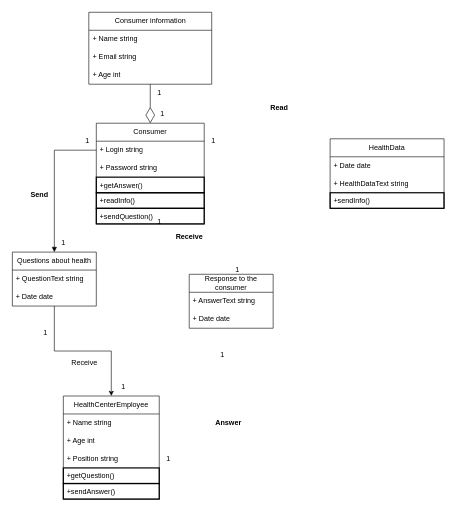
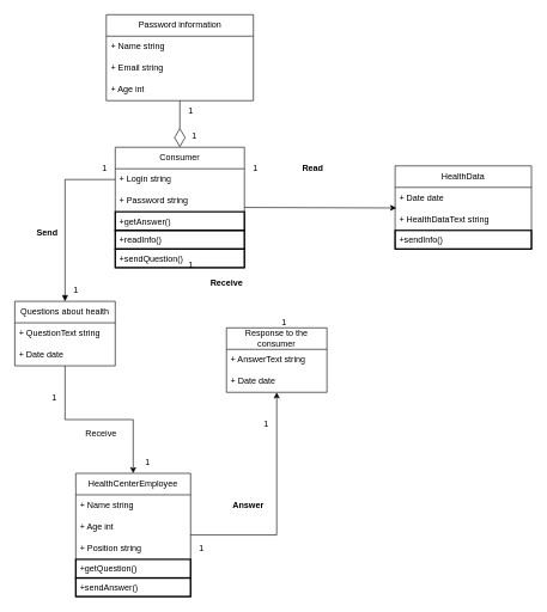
  <mxCell id="0" />
  <mxCell id="1" parent="0" />
  <mxCell id="2" value="HealthData" style="swimlane;fontStyle=0;childLayout=stackLayout;horizontal=1;startSize=30;horizontalStack=0;resizeParent=1;resizeParentMax=0;resizeLast=0;collapsible=1;marginBottom=0;whiteSpace=wrap;html=1;" parent="1" vertex="1"><mxGeometry x="550" y="231" width="190" height="116" as="geometry" /></mxCell>
  <mxCell id="3" value="+ Date date" style="text;strokeColor=none;fillColor=none;align=left;verticalAlign=middle;spacingLeft=4;spacingRight=4;overflow=hidden;points=[[0,0.5],[1,0.5]];portConstraint=eastwest;rotatable=0;whiteSpace=wrap;html=1;" parent="2" vertex="1"><mxGeometry y="30" width="190" height="30" as="geometry" /></mxCell>
  <mxCell id="4" value="+ HealthDataText string" style="text;strokeColor=none;fillColor=none;align=left;verticalAlign=middle;spacingLeft=4;spacingRight=4;overflow=hidden;points=[[0,0.5],[1,0.5]];portConstraint=eastwest;rotatable=0;whiteSpace=wrap;html=1;" parent="2" vertex="1"><mxGeometry y="60" width="190" height="30" as="geometry" /></mxCell>
  <mxCell id="5" value="+sendInfo()" style="text;strokeColor=default;fillColor=none;align=left;verticalAlign=top;spacingLeft=4;spacingRight=4;overflow=hidden;rotatable=0;points=[[0,0.5],[1,0.5]];portConstraint=eastwest;whiteSpace=wrap;html=1;strokeWidth=2;" parent="2" vertex="1"><mxGeometry y="90" width="190" height="26" as="geometry" /></mxCell>
  <mxCell id="6" value="Consumer" style="swimlane;fontStyle=0;childLayout=stackLayout;horizontal=1;startSize=30;horizontalStack=0;resizeParent=1;resizeParentMax=0;resizeLast=0;collapsible=1;marginBottom=0;whiteSpace=wrap;html=1;" parent="1" vertex="1"><mxGeometry x="160" y="205" width="180" height="168" as="geometry" /></mxCell>
  <mxCell id="7" value="+ Login string " style="text;strokeColor=none;fillColor=none;align=left;verticalAlign=middle;spacingLeft=4;spacingRight=4;overflow=hidden;points=[[0,0.5],[1,0.5]];portConstraint=eastwest;rotatable=0;whiteSpace=wrap;html=1;" parent="6" vertex="1"><mxGeometry y="30" width="180" height="30" as="geometry" /></mxCell>
  <mxCell id="8" value="+ Password string" style="text;strokeColor=none;fillColor=none;align=left;verticalAlign=middle;spacingLeft=4;spacingRight=4;overflow=hidden;points=[[0,0.5],[1,0.5]];portConstraint=eastwest;rotatable=0;whiteSpace=wrap;html=1;" parent="6" vertex="1"><mxGeometry y="60" width="180" height="30" as="geometry" /></mxCell>
  <mxCell id="9" value="+getAnswer()" style="text;strokeColor=default;fillColor=none;align=left;verticalAlign=top;spacingLeft=4;spacingRight=4;overflow=hidden;rotatable=0;points=[[0,0.5],[1,0.5]];portConstraint=eastwest;whiteSpace=wrap;html=1;strokeWidth=2;" parent="6" vertex="1"><mxGeometry y="90" width="180" height="26" as="geometry" /></mxCell>
  <mxCell id="10" value="+readInfo()" style="text;strokeColor=default;fillColor=none;align=left;verticalAlign=top;spacingLeft=4;spacingRight=4;overflow=hidden;rotatable=0;points=[[0,0.5],[1,0.5]];portConstraint=eastwest;whiteSpace=wrap;html=1;strokeWidth=2;" parent="6" vertex="1"><mxGeometry y="116" width="180" height="26" as="geometry" /></mxCell>
  <mxCell id="11" value="+sendQuestion()" style="text;strokeColor=default;fillColor=none;align=left;verticalAlign=top;spacingLeft=4;spacingRight=4;overflow=hidden;rotatable=0;points=[[0,0.5],[1,0.5]];portConstraint=eastwest;whiteSpace=wrap;html=1;strokeWidth=2;" parent="6" vertex="1"><mxGeometry y="142" width="180" height="26" as="geometry" /></mxCell>
- <mxCell id="12" value="&lt;font style=&quot;vertical-align: inherit;&quot;&gt;&lt;font style=&quot;vertical-align: inherit;&quot;&gt;Consumer information&lt;/font&gt;&lt;/font&gt;" style="swimlane;fontStyle=0;childLayout=stackLayout;horizontal=1;startSize=30;horizontalStack=0;resizeParent=1;resizeParentMax=0;resizeLast=0;collapsible=1;marginBottom=0;whiteSpace=wrap;html=1;" parent="1" vertex="1"><mxGeometry x="147.5" y="20" width="205" height="120" as="geometry" /></mxCell>
+ <mxCell id="12" value="&lt;font style=&quot;vertical-align: inherit;&quot;&gt;&lt;font style=&quot;vertical-align: inherit;&quot;&gt;Password information&lt;/font&gt;&lt;/font&gt;" style="swimlane;fontStyle=0;childLayout=stackLayout;horizontal=1;startSize=30;horizontalStack=0;resizeParent=1;resizeParentMax=0;resizeLast=0;collapsible=1;marginBottom=0;whiteSpace=wrap;html=1;" parent="1" vertex="1"><mxGeometry x="147.5" y="20" width="205" height="120" as="geometry" /></mxCell>
  <mxCell id="13" value="+ Name string" style="text;strokeColor=none;fillColor=none;align=left;verticalAlign=middle;spacingLeft=4;spacingRight=4;overflow=hidden;points=[[0,0.5],[1,0.5]];portConstraint=eastwest;rotatable=0;whiteSpace=wrap;html=1;" parent="12" vertex="1"><mxGeometry y="30" width="205" height="30" as="geometry" /></mxCell>
  <mxCell id="14" value="+ Email string" style="text;strokeColor=none;fillColor=none;align=left;verticalAlign=middle;spacingLeft=4;spacingRight=4;overflow=hidden;points=[[0,0.5],[1,0.5]];portConstraint=eastwest;rotatable=0;whiteSpace=wrap;html=1;" parent="12" vertex="1"><mxGeometry y="60" width="205" height="30" as="geometry" /></mxCell>
  <mxCell id="15" value="+ Age int" style="text;strokeColor=none;fillColor=none;align=left;verticalAlign=middle;spacingLeft=4;spacingRight=4;overflow=hidden;points=[[0,0.5],[1,0.5]];portConstraint=eastwest;rotatable=0;whiteSpace=wrap;html=1;" parent="12" vertex="1"><mxGeometry y="90" width="205" height="30" as="geometry" /></mxCell>
+ <mxCell id="16" style="edgeStyle=orthogonalEdgeStyle;rounded=0;orthogonalLoop=1;jettySize=auto;html=1;exitX=1;exitY=0.5;exitDx=0;exitDy=0;entryX=0.5;entryY=1;entryDx=0;entryDy=0;" parent="1" source="17" target="27" edge="1"><mxGeometry relative="1" as="geometry" /></mxCell>
  <mxCell id="17" value="HealthCenterEmployee" style="swimlane;fontStyle=0;childLayout=stackLayout;horizontal=1;startSize=30;horizontalStack=0;resizeParent=1;resizeParentMax=0;resizeLast=0;collapsible=1;marginBottom=0;whiteSpace=wrap;html=1;" parent="1" vertex="1"><mxGeometry x="105" y="660" width="160" height="172" as="geometry" /></mxCell>
  <mxCell id="18" value="+ Name string" style="text;strokeColor=none;fillColor=none;align=left;verticalAlign=middle;spacingLeft=4;spacingRight=4;overflow=hidden;points=[[0,0.5],[1,0.5]];portConstraint=eastwest;rotatable=0;whiteSpace=wrap;html=1;" parent="17" vertex="1"><mxGeometry y="30" width="160" height="30" as="geometry" /></mxCell>
  <mxCell id="19" value="+ Age int" style="text;strokeColor=none;fillColor=none;align=left;verticalAlign=middle;spacingLeft=4;spacingRight=4;overflow=hidden;points=[[0,0.5],[1,0.5]];portConstraint=eastwest;rotatable=0;whiteSpace=wrap;html=1;" parent="17" vertex="1"><mxGeometry y="60" width="160" height="30" as="geometry" /></mxCell>
  <mxCell id="20" value="+ Position string" style="text;strokeColor=none;fillColor=none;align=left;verticalAlign=middle;spacingLeft=4;spacingRight=4;overflow=hidden;points=[[0,0.5],[1,0.5]];portConstraint=eastwest;rotatable=0;whiteSpace=wrap;html=1;" parent="17" vertex="1"><mxGeometry y="90" width="160" height="30" as="geometry" /></mxCell>
  <mxCell id="21" value="+getQuestion()" style="text;strokeColor=default;fillColor=none;align=left;verticalAlign=top;spacingLeft=4;spacingRight=4;overflow=hidden;rotatable=0;points=[[0,0.5],[1,0.5]];portConstraint=eastwest;whiteSpace=wrap;html=1;strokeWidth=2;" parent="17" vertex="1"><mxGeometry y="120" width="160" height="26" as="geometry" /></mxCell>
  <mxCell id="22" value="+sendAnswer()" style="text;strokeColor=default;fillColor=none;align=left;verticalAlign=top;spacingLeft=4;spacingRight=4;overflow=hidden;rotatable=0;points=[[0,0.5],[1,0.5]];portConstraint=eastwest;whiteSpace=wrap;html=1;strokeWidth=2;" parent="17" vertex="1"><mxGeometry y="146" width="160" height="26" as="geometry" /></mxCell>
  <mxCell id="23" style="edgeStyle=orthogonalEdgeStyle;rounded=0;orthogonalLoop=1;jettySize=auto;html=1;entryX=0.5;entryY=0;entryDx=0;entryDy=0;" parent="1" source="24" target="17" edge="1"><mxGeometry relative="1" as="geometry" /></mxCell>
  <mxCell id="24" value="Questions about health" style="swimlane;fontStyle=0;childLayout=stackLayout;horizontal=1;startSize=30;horizontalStack=0;resizeParent=1;resizeParentMax=0;resizeLast=0;collapsible=1;marginBottom=0;whiteSpace=wrap;html=1;" parent="1" vertex="1"><mxGeometry x="20" y="420" width="140" height="90" as="geometry" /></mxCell>
  <mxCell id="25" value="+ QuestionText string" style="text;strokeColor=none;fillColor=none;align=left;verticalAlign=middle;spacingLeft=4;spacingRight=4;overflow=hidden;points=[[0,0.5],[1,0.5]];portConstraint=eastwest;rotatable=0;whiteSpace=wrap;html=1;" parent="24" vertex="1"><mxGeometry y="30" width="140" height="30" as="geometry" /></mxCell>
  <mxCell id="26" value="+ Date date" style="text;strokeColor=none;fillColor=none;align=left;verticalAlign=middle;spacingLeft=4;spacingRight=4;overflow=hidden;points=[[0,0.5],[1,0.5]];portConstraint=eastwest;rotatable=0;whiteSpace=wrap;html=1;" parent="24" vertex="1"><mxGeometry y="60" width="140" height="30" as="geometry" /></mxCell>
  <mxCell id="27" value="Response to the consumer" style="swimlane;fontStyle=0;childLayout=stackLayout;horizontal=1;startSize=30;horizontalStack=0;resizeParent=1;resizeParentMax=0;resizeLast=0;collapsible=1;marginBottom=0;whiteSpace=wrap;html=1;" parent="1" vertex="1"><mxGeometry x="315" y="457" width="140" height="90" as="geometry" /></mxCell>
  <mxCell id="28" value="+ AnswerText string" style="text;strokeColor=none;fillColor=none;align=left;verticalAlign=middle;spacingLeft=4;spacingRight=4;overflow=hidden;points=[[0,0.5],[1,0.5]];portConstraint=eastwest;rotatable=0;whiteSpace=wrap;html=1;" parent="27" vertex="1"><mxGeometry y="30" width="140" height="30" as="geometry" /></mxCell>
  <mxCell id="29" value="+ Date date" style="text;strokeColor=none;fillColor=none;align=left;verticalAlign=middle;spacingLeft=4;spacingRight=4;overflow=hidden;points=[[0,0.5],[1,0.5]];portConstraint=eastwest;rotatable=0;whiteSpace=wrap;html=1;" parent="27" vertex="1"><mxGeometry y="60" width="140" height="30" as="geometry" /></mxCell>
  <mxCell id="30" value="" style="endArrow=diamondThin;endFill=0;endSize=24;html=1;rounded=0;entryX=0.5;entryY=0;entryDx=0;entryDy=0;exitX=0.5;exitY=1;exitDx=0;exitDy=0;" parent="1" source="12" target="6" edge="1"><mxGeometry width="160" relative="1" as="geometry"><mxPoint x="350" y="380" as="sourcePoint" /><mxPoint x="510" y="380" as="targetPoint" /></mxGeometry></mxCell>
- <mxCell id="32" value="&lt;b&gt;Read&lt;br&gt;&lt;/b&gt;" style="text;html=1;align=center;verticalAlign=middle;resizable=0;points=[];autosize=1;strokeColor=none;fillColor=none;" parent="1" vertex="1"><mxGeometry x="440" y="165" width="50" height="30" as="geometry" /></mxCell>
+ <mxCell id="31" value="" style="endArrow=classic;html=1;rounded=0;entryX=0.009;entryY=-0.044;entryDx=0;entryDy=0;exitX=1;exitY=0.5;exitDx=0;exitDy=0;entryPerimeter=0;" parent="1" source="6" target="4" edge="1"><mxGeometry width="50" height="50" relative="1" as="geometry"><mxPoint x="410" y="410" as="sourcePoint" /><mxPoint x="530" y="265" as="targetPoint" /></mxGeometry></mxCell>
+ <mxCell id="32" value="&lt;b&gt;Read&lt;br&gt;&lt;/b&gt;" style="text;html=1;align=center;verticalAlign=middle;resizable=0;points=[];autosize=1;strokeColor=none;fillColor=none;" parent="1" vertex="1"><mxGeometry x="410" y="220" width="50" height="30" as="geometry" /></mxCell>
  <mxCell id="33" value="" style="html=1;verticalAlign=bottom;endArrow=block;curved=0;rounded=0;entryX=0.5;entryY=0;entryDx=0;entryDy=0;exitX=0;exitY=0.5;exitDx=0;exitDy=0;" parent="1" target="24" edge="1"><mxGeometry width="80" relative="1" as="geometry"><mxPoint x="160" y="250" as="sourcePoint" /><mxPoint x="470" y="380" as="targetPoint" /><Array as="points"><mxPoint x="90" y="250" /></Array></mxGeometry></mxCell>
  <mxCell id="34" value="&lt;b&gt;Send&lt;br&gt;&lt;/b&gt;" style="text;html=1;align=center;verticalAlign=middle;resizable=0;points=[];autosize=1;strokeColor=none;fillColor=none;rotation=0;" parent="1" vertex="1"><mxGeometry x="40" y="310" width="50" height="30" as="geometry" /></mxCell>
- <mxCell id="35" value="&lt;b&gt;Answer&lt;/b&gt;" style="text;html=1;align=center;verticalAlign=middle;resizable=0;points=[];autosize=1;strokeColor=none;fillColor=none;" parent="1" vertex="1"><mxGeometry x="345" y="690" width="70" height="30" as="geometry" /></mxCell>
+ <mxCell id="35" value="&lt;b&gt;Answer&lt;/b&gt;" style="text;html=1;align=center;verticalAlign=middle;resizable=0;points=[];autosize=1;strokeColor=none;fillColor=none;" parent="1" vertex="1"><mxGeometry x="310" y="690" width="70" height="30" as="geometry" /></mxCell>
  <mxCell id="36" value="Receive" style="text;html=1;align=center;verticalAlign=middle;resizable=0;points=[];autosize=1;strokeColor=none;fillColor=none;" parent="1" vertex="1"><mxGeometry x="105" y="590" width="70" height="30" as="geometry" /></mxCell>
  <mxCell id="37" value="&lt;b&gt;Receive&lt;/b&gt;" style="text;html=1;align=center;verticalAlign=middle;resizable=0;points=[];autosize=1;strokeColor=none;fillColor=none;" parent="1" vertex="1"><mxGeometry x="280" y="380" width="70" height="30" as="geometry" /></mxCell>
  <mxCell id="38" value="1" style="text;html=1;align=center;verticalAlign=middle;resizable=0;points=[];autosize=1;strokeColor=none;fillColor=none;" parent="1" vertex="1"><mxGeometry x="355" y="577" width="30" height="30" as="geometry" /></mxCell>
  <mxCell id="39" value="1" style="text;html=1;align=center;verticalAlign=middle;resizable=0;points=[];autosize=1;strokeColor=none;fillColor=none;" parent="1" vertex="1"><mxGeometry x="190" y="630" width="30" height="30" as="geometry" /></mxCell>
  <mxCell id="40" value="1" style="text;html=1;align=center;verticalAlign=middle;resizable=0;points=[];autosize=1;strokeColor=none;fillColor=none;" parent="1" vertex="1"><mxGeometry x="60" y="540" width="30" height="30" as="geometry" /></mxCell>
  <mxCell id="41" value="1" style="text;html=1;align=center;verticalAlign=middle;resizable=0;points=[];autosize=1;strokeColor=none;fillColor=none;" parent="1" vertex="1"><mxGeometry x="380" y="435" width="30" height="30" as="geometry" /></mxCell>
  <mxCell id="42" value="1" style="text;html=1;align=center;verticalAlign=middle;resizable=0;points=[];autosize=1;strokeColor=none;fillColor=none;" parent="1" vertex="1"><mxGeometry x="340" y="220" width="30" height="30" as="geometry" /></mxCell>
  <mxCell id="43" value="1" style="text;html=1;align=center;verticalAlign=middle;resizable=0;points=[];autosize=1;strokeColor=none;fillColor=none;" parent="1" vertex="1"><mxGeometry x="90" y="390" width="30" height="30" as="geometry" /></mxCell>
  <mxCell id="44" value="1" style="text;html=1;align=center;verticalAlign=middle;resizable=0;points=[];autosize=1;strokeColor=none;fillColor=none;" parent="1" vertex="1"><mxGeometry x="130" y="220" width="30" height="30" as="geometry" /></mxCell>
  <mxCell id="45" value="1" style="text;html=1;align=center;verticalAlign=middle;resizable=0;points=[];autosize=1;strokeColor=none;fillColor=none;" parent="1" vertex="1"><mxGeometry x="250" y="355" width="30" height="30" as="geometry" /></mxCell>
  <mxCell id="46" value="1" style="text;html=1;align=center;verticalAlign=middle;resizable=0;points=[];autosize=1;strokeColor=none;fillColor=none;" parent="1" vertex="1"><mxGeometry x="250" y="140" width="30" height="30" as="geometry" /></mxCell>
  <mxCell id="47" value="1" style="text;html=1;align=center;verticalAlign=middle;resizable=0;points=[];autosize=1;strokeColor=none;fillColor=none;" parent="1" vertex="1"><mxGeometry x="255" y="175" width="30" height="30" as="geometry" /></mxCell>
  <mxCell id="48" value="1" style="text;html=1;align=center;verticalAlign=middle;resizable=0;points=[];autosize=1;strokeColor=none;fillColor=none;" parent="1" vertex="1"><mxGeometry x="265" y="750" width="30" height="30" as="geometry" /></mxCell>
